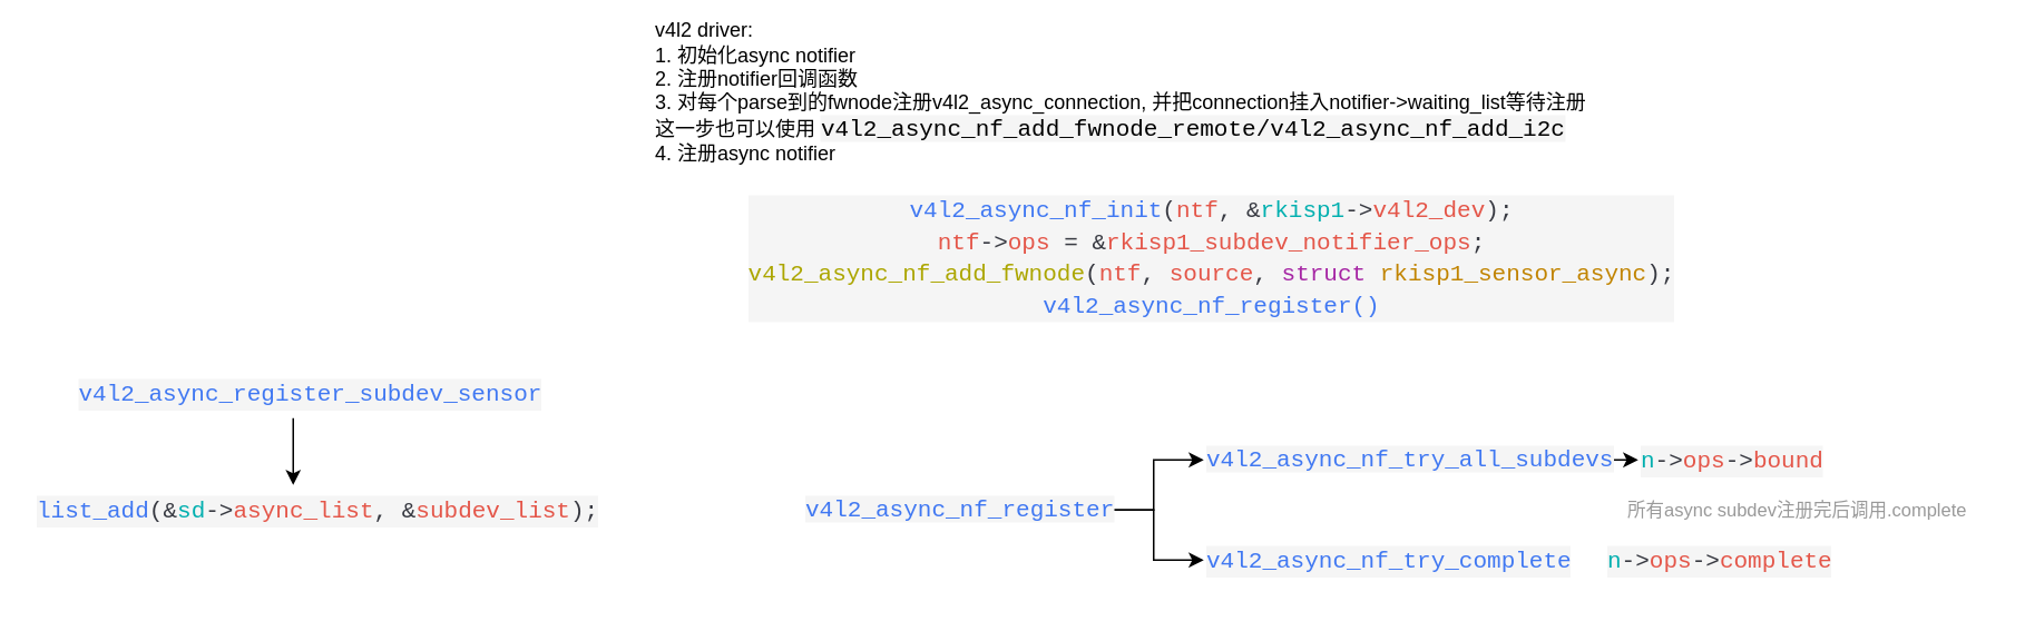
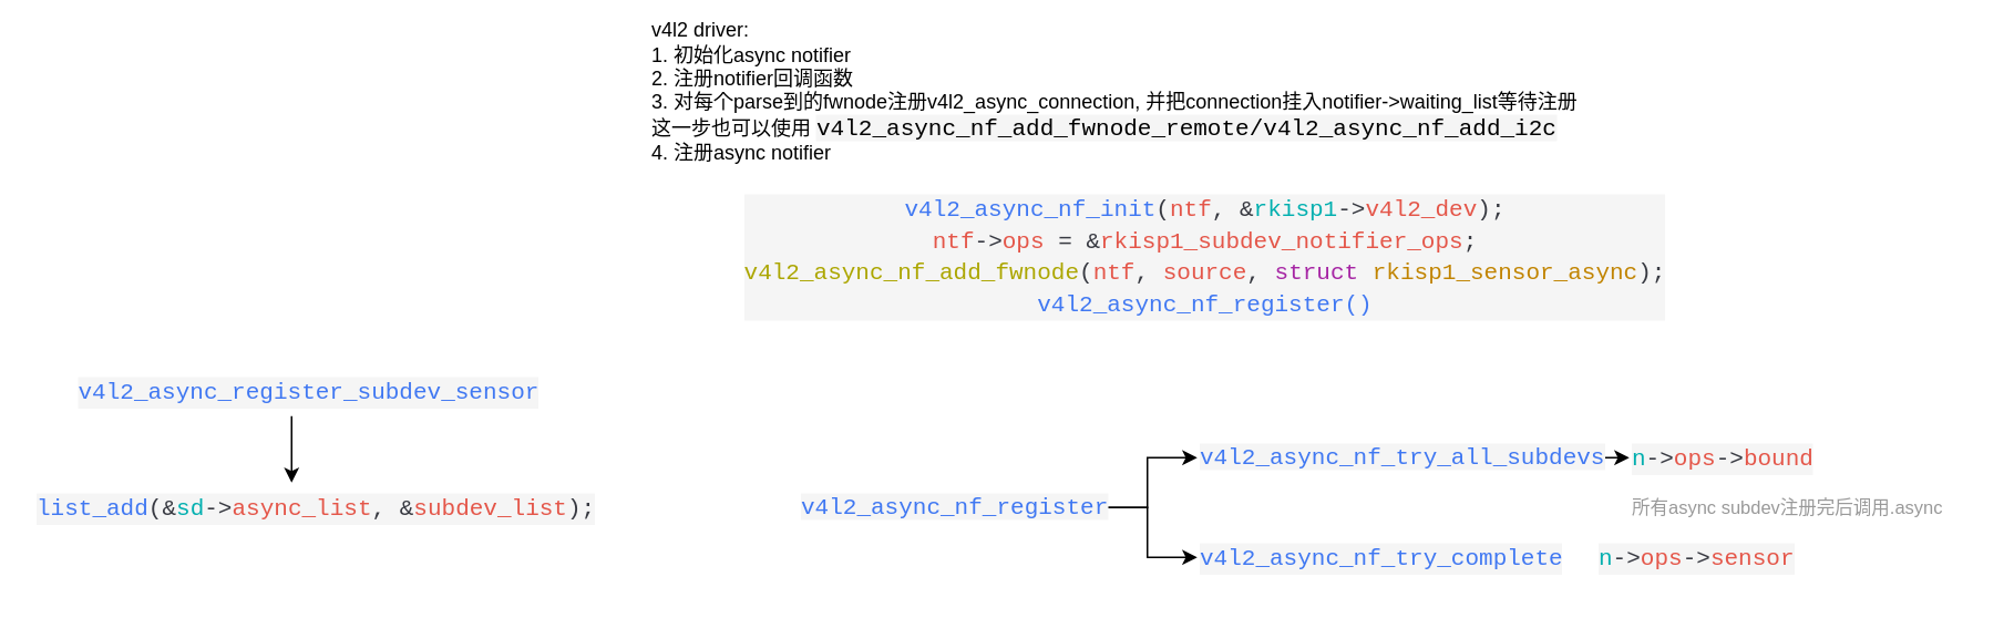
  <mxCell id="0" />
  <mxCell id="1" parent="0" />
  <mxCell id="2" value="&lt;div style=&quot;background-color: rgb(245, 245, 245); font-family: Consolas, &amp;quot;Courier New&amp;quot;, monospace; font-weight: normal; font-size: 14px; line-height: 19px; white-space: pre; color: rgb(56, 58, 66);&quot;&gt;&lt;div style=&quot;color: light-dark(rgb(56, 58, 66), rgb(185, 187, 194));&quot;&gt;&lt;span style=&quot;color: rgb(64, 120, 242);&quot;&gt;v4l2_async_nf_init&lt;/span&gt;&lt;span style=&quot;color: rgb(56, 58, 66);&quot;&gt;(&lt;/span&gt;&lt;span style=&quot;color: rgb(228, 86, 73);&quot;&gt;ntf&lt;/span&gt;&lt;span style=&quot;color: rgb(56, 58, 66);&quot;&gt;, &lt;/span&gt;&lt;span style=&quot;color: rgb(56, 58, 66);&quot;&gt;&amp;amp;&lt;/span&gt;&lt;span style=&quot;color: rgb(0, 175, 175);&quot;&gt;rkisp1&lt;/span&gt;&lt;span style=&quot;color: rgb(56, 58, 66);&quot;&gt;-&amp;gt;&lt;/span&gt;&lt;span style=&quot;color: rgb(228, 86, 73);&quot;&gt;v4l2_dev&lt;/span&gt;&lt;span style=&quot;color: rgb(56, 58, 66);&quot;&gt;);&lt;/span&gt;&lt;/div&gt;&lt;div style=&quot;&quot;&gt;&lt;span style=&quot;color: rgb(56, 58, 66);&quot;&gt;&lt;div style=&quot;color: light-dark(rgb(56, 58, 66), rgb(185, 187, 194)); line-height: 19px;&quot;&gt;&lt;span style=&quot;color: rgb(228, 86, 73);&quot;&gt;ntf&lt;/span&gt;-&amp;gt;&lt;span style=&quot;color: rgb(228, 86, 73);&quot;&gt;ops&lt;/span&gt; = &amp;amp;&lt;span style=&quot;color: rgb(228, 86, 73);&quot;&gt;rkisp1_subdev_notifier_ops&lt;/span&gt;;&lt;/div&gt;&lt;div style=&quot;line-height: 19px;&quot;&gt;&lt;div style=&quot;line-height: 19px;&quot;&gt;&lt;div style=&quot;&quot;&gt;&lt;span style=&quot;color: rgb(172, 166, 0);&quot;&gt;v4l2_async_nf_add_fwnode&lt;/span&gt;&lt;span style=&quot;color: light-dark(rgb(56, 58, 66), rgb(185, 187, 194)); background-color: light-dark(rgb(245, 245, 245), rgb(26, 26, 26));&quot;&gt;(&lt;/span&gt;&lt;span style=&quot;background-color: light-dark(rgb(245, 245, 245), rgb(26, 26, 26)); color: rgb(228, 86, 73);&quot;&gt;ntf&lt;/span&gt;&lt;span style=&quot;color: light-dark(rgb(56, 58, 66), rgb(185, 187, 194)); background-color: light-dark(rgb(245, 245, 245), rgb(26, 26, 26));&quot;&gt;, &lt;/span&gt;&lt;span style=&quot;background-color: light-dark(rgb(245, 245, 245), rgb(26, 26, 26)); color: rgb(228, 86, 73);&quot;&gt;source&lt;/span&gt;&lt;span style=&quot;color: light-dark(rgb(56, 58, 66), rgb(185, 187, 194)); background-color: light-dark(rgb(245, 245, 245), rgb(26, 26, 26));&quot;&gt;, &lt;/span&gt;&lt;span style=&quot;background-color: light-dark(rgb(245, 245, 245), rgb(26, 26, 26)); color: rgb(166, 38, 164);&quot;&gt;struct&lt;/span&gt;&lt;span style=&quot;color: light-dark(rgb(56, 58, 66), rgb(185, 187, 194)); background-color: light-dark(rgb(245, 245, 245), rgb(26, 26, 26));&quot;&gt; &lt;/span&gt;&lt;span style=&quot;background-color: light-dark(rgb(245, 245, 245), rgb(26, 26, 26)); color: rgb(193, 132, 1);&quot;&gt;rkisp1_sensor_async&lt;/span&gt;&lt;span style=&quot;color: light-dark(rgb(56, 58, 66), rgb(185, 187, 194)); background-color: light-dark(rgb(245, 245, 245), rgb(26, 26, 26));&quot;&gt;);&lt;/span&gt;&lt;/div&gt;&lt;/div&gt;&lt;/div&gt;&lt;div style=&quot;color: light-dark(rgb(56, 58, 66), rgb(185, 187, 194)); line-height: 19px;&quot;&gt;&lt;div style=&quot;line-height: 19px;&quot;&gt;&lt;span style=&quot;color: rgb(64, 120, 242);&quot;&gt;v4l2_async_nf_register()&lt;/span&gt;&lt;/div&gt;&lt;/div&gt;&lt;/span&gt;&lt;/div&gt;&lt;/div&gt;" style="text;whiteSpace=wrap;html=1;align=center;" vertex="1" parent="1"><mxGeometry x="470" y="110" width="510" height="90" as="geometry" /></mxCell>
  <mxCell id="3" value="v4l2 driver:&lt;div&gt;1. 初始化async notifier&lt;br&gt;&lt;div&gt;2. 注册notifier回调函数&lt;/div&gt;&lt;div&gt;3. 对每个parse到的fwnode注册v4l2_async_connection, 并把connection挂入notifier-&amp;gt;waiting_list等待注册&lt;/div&gt;&lt;div&gt;这一步也可以使用&amp;nbsp;&lt;font style=&quot;color: rgb(0, 0, 0);&quot;&gt;&lt;span style=&quot;background-color: rgb(245, 245, 245); font-family: Consolas, &amp;quot;Courier New&amp;quot;, monospace; font-size: 14px; white-space: pre;&quot;&gt;v4l2_async_nf_add_fwnode_remote/&lt;/span&gt;&lt;span style=&quot;background-color: rgb(245, 245, 245); font-family: Consolas, &amp;quot;Courier New&amp;quot;, monospace; font-size: 14px; white-space: pre;&quot;&gt;v4l2_async_nf_add_i2c&lt;/span&gt;&lt;/font&gt;&lt;/div&gt;&lt;div&gt;4. 注册async notifier&lt;/div&gt;&lt;/div&gt;" style="text;html=1;align=left;verticalAlign=middle;whiteSpace=wrap;rounded=0;" vertex="1" parent="1"><mxGeometry x="390" y="20" width="570" height="70" as="geometry" /></mxCell>
  <mxCell id="4" value="" style="edgeStyle=orthogonalEdgeStyle;rounded=0;orthogonalLoop=1;jettySize=auto;html=1;" edge="1" parent="1" source="5" target="15"><mxGeometry relative="1" as="geometry" /></mxCell>
  <mxCell id="5" value="&lt;div style=&quot;color: #383a42;background-color: #f5f5f5;font-family: Consolas, 'Courier New', monospace;font-weight: normal;font-size: 14px;line-height: 19px;white-space: pre;&quot;&gt;&lt;div&gt;&lt;span style=&quot;color: #4078f2;&quot;&gt;v4l2_async_register_subdev_sensor&lt;/span&gt;&lt;/div&gt;&lt;/div&gt;" style="text;whiteSpace=wrap;html=1;" vertex="1" parent="1"><mxGeometry x="45" y="220" width="260" height="30" as="geometry" /></mxCell>
  <mxCell id="6" style="edgeStyle=orthogonalEdgeStyle;rounded=0;orthogonalLoop=1;jettySize=auto;html=1;exitX=1;exitY=0.5;exitDx=0;exitDy=0;entryX=0;entryY=0.5;entryDx=0;entryDy=0;" edge="1" parent="1" source="8" target="10"><mxGeometry relative="1" as="geometry" /></mxCell>
  <mxCell id="7" style="edgeStyle=orthogonalEdgeStyle;rounded=0;orthogonalLoop=1;jettySize=auto;html=1;exitX=1;exitY=0.5;exitDx=0;exitDy=0;entryX=0;entryY=0.5;entryDx=0;entryDy=0;" edge="1" parent="1" source="8" target="11"><mxGeometry relative="1" as="geometry" /></mxCell>
  <mxCell id="8" value="&lt;span style=&quot;color: rgb(64, 120, 242); font-family: Consolas, &amp;quot;Courier New&amp;quot;, monospace; font-size: 14px; font-style: normal; font-variant-ligatures: normal; font-variant-caps: normal; font-weight: 400; letter-spacing: normal; orphans: 2; text-align: center; text-indent: 0px; text-transform: none; widows: 2; word-spacing: 0px; -webkit-text-stroke-width: 0px; white-space: pre; background-color: rgb(245, 245, 245); text-decoration-thickness: initial; text-decoration-style: initial; text-decoration-color: initial; display: inline !important; float: none;&quot;&gt;v4l2_async_nf_register&lt;/span&gt;" style="text;whiteSpace=wrap;html=1;" vertex="1" parent="1"><mxGeometry x="480" y="290" width="180" height="30" as="geometry" /></mxCell>
  <mxCell id="9" value="" style="edgeStyle=orthogonalEdgeStyle;rounded=0;orthogonalLoop=1;jettySize=auto;html=1;" edge="1" parent="1" source="10" target="13"><mxGeometry relative="1" as="geometry" /></mxCell>
  <mxCell id="10" value="&lt;span style=&quot;color: rgb(64, 120, 242); font-family: Consolas, &amp;quot;Courier New&amp;quot;, monospace; font-size: 14px; font-style: normal; font-variant-ligatures: normal; font-variant-caps: normal; font-weight: 400; letter-spacing: normal; orphans: 2; text-align: left; text-indent: 0px; text-transform: none; widows: 2; word-spacing: 0px; -webkit-text-stroke-width: 0px; white-space: pre; background-color: rgb(245, 245, 245); text-decoration-thickness: initial; text-decoration-style: initial; text-decoration-color: initial; display: inline !important; float: none;&quot;&gt;v4l2_async_nf_try_all_subdevs&lt;/span&gt;" style="text;whiteSpace=wrap;html=1;" vertex="1" parent="1"><mxGeometry x="720" y="260" width="230" height="30" as="geometry" /></mxCell>
  <mxCell id="11" value="&lt;div style=&quot;color: #383a42;background-color: #f5f5f5;font-family: Consolas, 'Courier New', monospace;font-weight: normal;font-size: 14px;line-height: 19px;white-space: pre;&quot;&gt;&lt;div&gt;&lt;span style=&quot;color: #4078f2;&quot;&gt;v4l2_async_nf_try_complete&lt;/span&gt;&lt;/div&gt;&lt;/div&gt;" style="text;whiteSpace=wrap;html=1;" vertex="1" parent="1"><mxGeometry x="720" y="320" width="205" height="30" as="geometry" /></mxCell>
- <mxCell id="12" value="&lt;div style=&quot;color: #383a42;background-color: #f5f5f5;font-family: Consolas, 'Courier New', monospace;font-weight: normal;font-size: 14px;line-height: 19px;white-space: pre;&quot;&gt;&lt;div&gt;&lt;span style=&quot;color: #00afaf;&quot;&gt;n&lt;/span&gt;&lt;span style=&quot;color: #383a42;&quot;&gt;-&amp;gt;&lt;/span&gt;&lt;span style=&quot;color: #e45649;&quot;&gt;ops&lt;/span&gt;&lt;span style=&quot;color: #383a42;&quot;&gt;-&amp;gt;&lt;/span&gt;&lt;span style=&quot;color: #e45649;&quot;&gt;complete&lt;/span&gt;&lt;/div&gt;&lt;/div&gt;" style="text;whiteSpace=wrap;html=1;" vertex="1" parent="1"><mxGeometry x="960" y="320" width="135" height="30" as="geometry" /></mxCell>
+ <mxCell id="12" value="&lt;div style=&quot;color: #383a42;background-color: #f5f5f5;font-family: Consolas, 'Courier New', monospace;font-weight: normal;font-size: 14px;line-height: 19px;white-space: pre;&quot;&gt;&lt;div&gt;&lt;span style=&quot;color: #00afaf;&quot;&gt;n&lt;/span&gt;&lt;span style=&quot;color: #383a42;&quot;&gt;-&amp;gt;&lt;/span&gt;&lt;span style=&quot;color: #e45649;&quot;&gt;ops&lt;/span&gt;&lt;span style=&quot;color: #383a42;&quot;&gt;-&amp;gt;&lt;/span&gt;&lt;span style=&quot;color: #e45649;&quot;&gt;sensor&lt;/span&gt;&lt;/div&gt;&lt;/div&gt;" style="text;whiteSpace=wrap;html=1;" vertex="1" parent="1"><mxGeometry x="960" y="320" width="135" height="30" as="geometry" /></mxCell>
  <mxCell id="13" value="&lt;div style=&quot;background-color: rgb(245, 245, 245); font-family: Consolas, &amp;quot;Courier New&amp;quot;, monospace; font-weight: normal; font-size: 14px; line-height: 19px; white-space: pre; color: rgb(56, 58, 66);&quot;&gt;&lt;div style=&quot;&quot;&gt;&lt;span style=&quot;color: rgb(0, 175, 175);&quot;&gt;n&lt;/span&gt;&lt;span style=&quot;color: rgb(56, 58, 66);&quot;&gt;-&amp;gt;&lt;/span&gt;&lt;span style=&quot;color: rgb(228, 86, 73);&quot;&gt;ops&lt;/span&gt;&lt;span style=&quot;color: rgb(56, 58, 66);&quot;&gt;-&amp;gt;&lt;/span&gt;&lt;span style=&quot;color: rgb(56, 58, 66);&quot;&gt;&lt;font color=&quot;#e45649&quot;&gt;bound&lt;/font&gt;&lt;/span&gt;&lt;/div&gt;&lt;/div&gt;" style="text;whiteSpace=wrap;html=1;" vertex="1" parent="1"><mxGeometry x="980" y="260" width="109" height="30" as="geometry" /></mxCell>
- <mxCell id="14" value="&lt;font style=&quot;font-size: 11px; color: rgb(153, 153, 153);&quot;&gt;所有async subdev注册完后调用.complete&lt;/font&gt;" style="text;html=1;align=center;verticalAlign=middle;resizable=0;points=[];autosize=1;strokeColor=none;fillColor=none;" vertex="1" parent="1"><mxGeometry x="960" y="290" width="230" height="30" as="geometry" /></mxCell>
+ <mxCell id="14" value="&lt;font style=&quot;font-size: 11px; color: rgb(153, 153, 153);&quot;&gt;所有async subdev注册完后调用.async&lt;/font&gt;" style="text;html=1;align=center;verticalAlign=middle;resizable=0;points=[];autosize=1;strokeColor=none;fillColor=none;" vertex="1" parent="1"><mxGeometry x="960" y="290" width="230" height="30" as="geometry" /></mxCell>
  <mxCell id="15" value="&lt;div style=&quot;color: #383a42;background-color: #f5f5f5;font-family: Consolas, 'Courier New', monospace;font-weight: normal;font-size: 14px;line-height: 19px;white-space: pre;&quot;&gt;&lt;div&gt;&lt;span style=&quot;color: #4078f2;&quot;&gt;list_add&lt;/span&gt;&lt;span style=&quot;color: #383a42;&quot;&gt;(&lt;/span&gt;&lt;span style=&quot;color: #383a42;&quot;&gt;&amp;amp;&lt;/span&gt;&lt;span style=&quot;color: #00afaf;&quot;&gt;sd&lt;/span&gt;&lt;span style=&quot;color: #383a42;&quot;&gt;-&amp;gt;&lt;/span&gt;&lt;span style=&quot;color: #e45649;&quot;&gt;async_list&lt;/span&gt;&lt;span style=&quot;color: #383a42;&quot;&gt;, &lt;/span&gt;&lt;span style=&quot;color: #383a42;&quot;&gt;&amp;amp;&lt;/span&gt;&lt;span style=&quot;color: #e45649;&quot;&gt;subdev_list&lt;/span&gt;&lt;span style=&quot;color: #383a42;&quot;&gt;);&lt;/span&gt;&lt;/div&gt;&lt;/div&gt;" style="text;whiteSpace=wrap;html=1;" vertex="1" parent="1"><mxGeometry x="20" y="290" width="310" height="30" as="geometry" /></mxCell>
